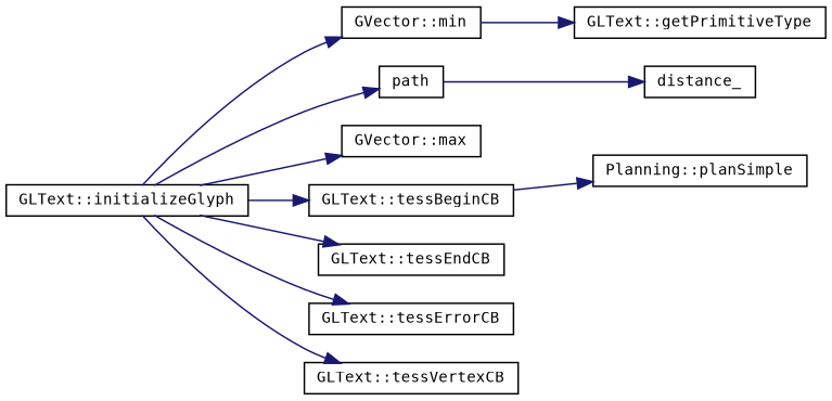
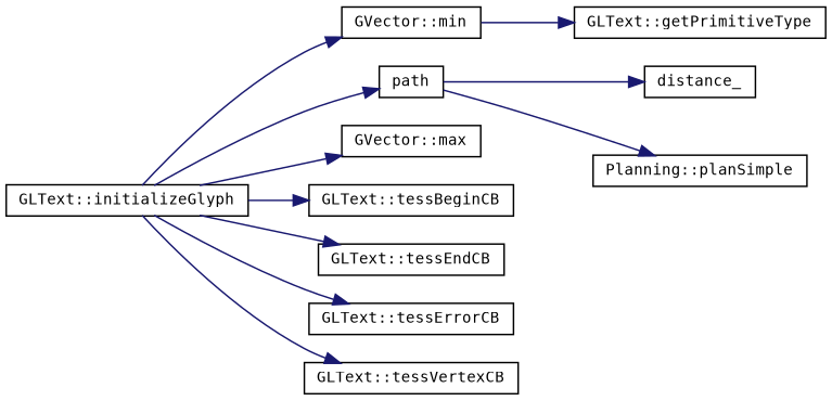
  digraph {
    fontname="DejaVu Sans Mono"
    rankdir=LR
    node [color=black fillcolor=white fontname="DejaVu Sans Mono" fontsize=10 shape=record style=filled]
    edge [color=midnightblue fontname="DejaVu Sans Mono" fontsize=10 labelfontname=Helvetica labelfontsize=10 style=solid]
    n1 [height=0.2 label="GLText::initializeGlyph" width=0.4]
    n2 [height=0.2 label=path width=0.4]
    n3 [height=0.2 label="GVector::min" width=0.4]
    n4 [height=0.2 label="GVector::max" width=0.4]
    n5 [height=0.2 label="GLText::tessBeginCB" width=0.4]
    n6 [height=0.2 label="GLText::tessEndCB" width=0.4]
    n7 [height=0.2 label="GLText::tessErrorCB" width=0.4]
    n8 [height=0.2 label="GLText::tessVertexCB" width=0.4]
    n9 [height=0.2 label=distance_ width=0.4]
    n10 [height=0.2 label="Planning::planSimple" width=0.4]
    n11 [height=0.2 label="GLText::getPrimitiveType" width=0.4]
    n1 -> n2
    n1 -> n3
    n1 -> n4
    n1 -> n5
    n1 -> n6
    n1 -> n7
    n1 -> n8
    n2 -> n9
-   n5 -> n10
+   n2 -> n10
    n3 -> n11
  }
